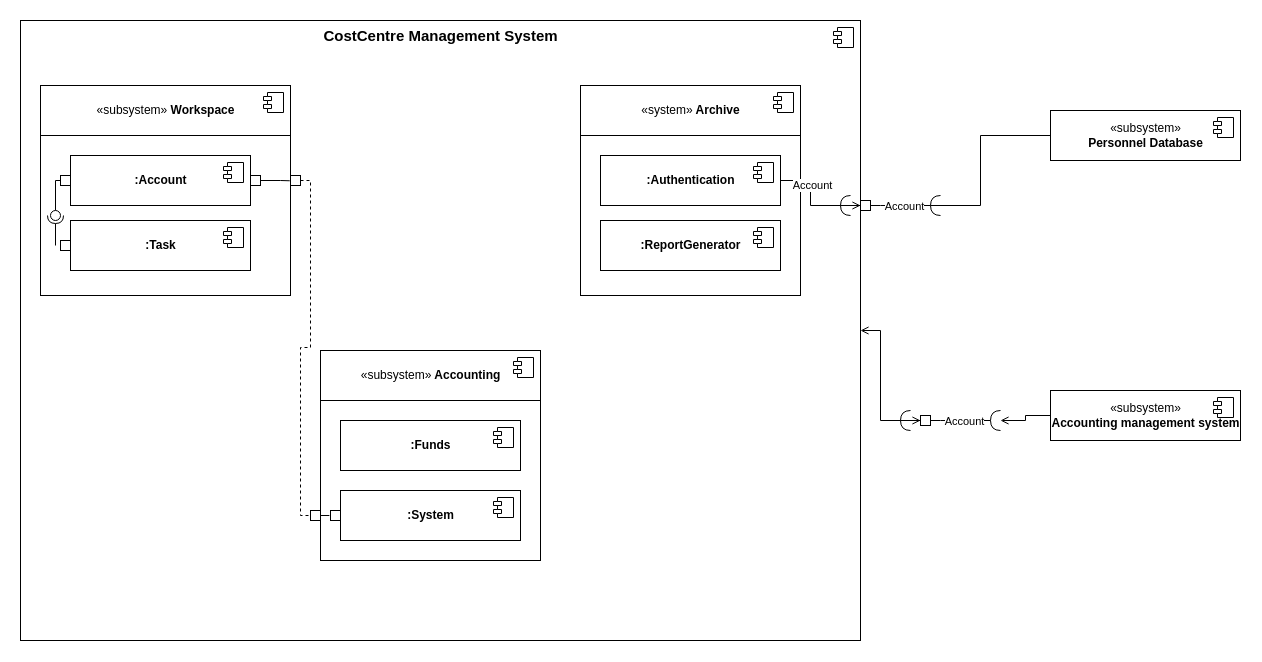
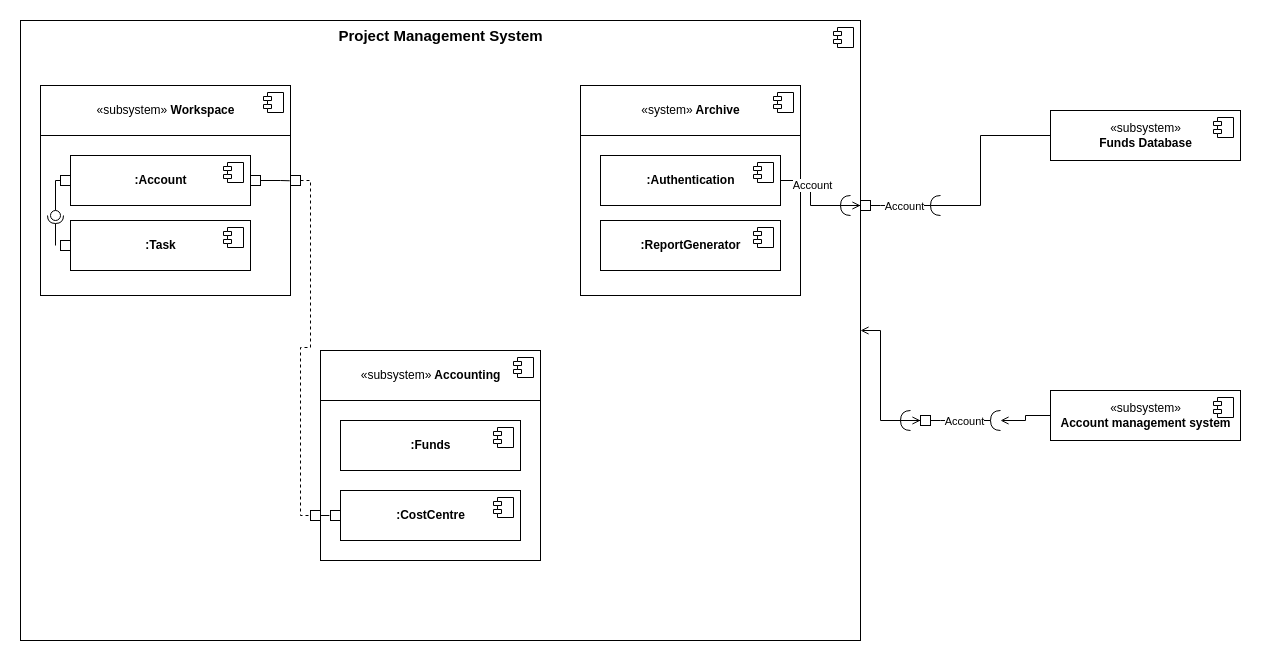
  <mxCell id="0" />
  <mxCell id="1" parent="0" />
- <mxCell id="2" value="&lt;font size=&quot;1&quot;&gt;&lt;b style=&quot;font-size: 15px&quot;&gt;CostCentre Management System&lt;/b&gt;&lt;/font&gt;" style="html=1;dropTarget=0;verticalAlign=top;" vertex="1" parent="1"><mxGeometry x="20" y="20" width="840" height="620" as="geometry" /></mxCell>
+ <mxCell id="2" value="&lt;font size=&quot;1&quot;&gt;&lt;b style=&quot;font-size: 15px&quot;&gt;Project Management System&lt;/b&gt;&lt;/font&gt;" style="html=1;dropTarget=0;verticalAlign=top;" vertex="1" parent="1"><mxGeometry x="20" y="20" width="840" height="620" as="geometry" /></mxCell>
  <mxCell id="3" value="" style="shape=module;jettyWidth=8;jettyHeight=4;" vertex="1" parent="2"><mxGeometry x="1" width="20" height="20" relative="1" as="geometry"><mxPoint x="-27" y="7" as="offset" /></mxGeometry></mxCell>
  <mxCell id="4" value="«system»&lt;b&gt; Archive&lt;/b&gt;" style="html=1;dropTarget=0;" vertex="1" parent="1"><mxGeometry x="580" y="85" width="220" height="50" as="geometry" /></mxCell>
  <mxCell id="5" value="" style="shape=module;jettyWidth=8;jettyHeight=4;" vertex="1" parent="4"><mxGeometry x="1" width="20" height="20" relative="1" as="geometry"><mxPoint x="-27" y="7" as="offset" /></mxGeometry></mxCell>
  <mxCell id="6" value="" style="whiteSpace=wrap;html=1;" vertex="1" parent="1"><mxGeometry x="580" y="135" width="220" height="160" as="geometry" /></mxCell>
  <mxCell id="7" style="edgeStyle=orthogonalEdgeStyle;rounded=0;orthogonalLoop=1;jettySize=auto;html=1;entryX=0;entryY=0.5;entryDx=0;entryDy=0;endArrow=open;endFill=0;startArrow=none;" edge="1" parent="1" source="33" target="30"><mxGeometry relative="1" as="geometry"><Array as="points" /></mxGeometry></mxCell>
  <mxCell id="8" value="&lt;b&gt;:Authentication&lt;/b&gt;&lt;br&gt;&lt;b&gt;&lt;/b&gt;" style="html=1;dropTarget=0;" vertex="1" parent="1"><mxGeometry x="600" y="155" width="180" height="50" as="geometry" /></mxCell>
  <mxCell id="9" value="" style="shape=module;jettyWidth=8;jettyHeight=4;" vertex="1" parent="8"><mxGeometry x="1" width="20" height="20" relative="1" as="geometry"><mxPoint x="-27" y="7" as="offset" /></mxGeometry></mxCell>
  <mxCell id="10" value="&lt;b&gt;:ReportGenerator&lt;/b&gt;" style="html=1;dropTarget=0;" vertex="1" parent="1"><mxGeometry x="600" y="220" width="180" height="50" as="geometry" /></mxCell>
  <mxCell id="11" value="" style="shape=module;jettyWidth=8;jettyHeight=4;" vertex="1" parent="10"><mxGeometry x="1" width="20" height="20" relative="1" as="geometry"><mxPoint x="-27" y="7" as="offset" /></mxGeometry></mxCell>
  <mxCell id="12" value="«subsystem»&lt;b&gt; Workspace&lt;/b&gt;" style="html=1;dropTarget=0;" vertex="1" parent="1"><mxGeometry x="40" y="85" width="250" height="50" as="geometry" /></mxCell>
  <mxCell id="13" value="" style="shape=module;jettyWidth=8;jettyHeight=4;" vertex="1" parent="12"><mxGeometry x="1" width="20" height="20" relative="1" as="geometry"><mxPoint x="-27" y="7" as="offset" /></mxGeometry></mxCell>
  <mxCell id="14" value="" style="whiteSpace=wrap;html=1;" vertex="1" parent="1"><mxGeometry x="40" y="135" width="250" height="160" as="geometry" /></mxCell>
  <mxCell id="15" value="&lt;b&gt;:Account&lt;/b&gt;" style="html=1;dropTarget=0;" vertex="1" parent="1"><mxGeometry x="70" y="155" width="180" height="50" as="geometry" /></mxCell>
  <mxCell id="16" value="" style="shape=module;jettyWidth=8;jettyHeight=4;" vertex="1" parent="15"><mxGeometry x="1" width="20" height="20" relative="1" as="geometry"><mxPoint x="-27" y="7" as="offset" /></mxGeometry></mxCell>
  <mxCell id="17" value="&lt;b&gt;:Task&lt;/b&gt;" style="html=1;dropTarget=0;" vertex="1" parent="1"><mxGeometry x="70" y="220" width="180" height="50" as="geometry" /></mxCell>
  <mxCell id="18" value="" style="shape=module;jettyWidth=8;jettyHeight=4;" vertex="1" parent="17"><mxGeometry x="1" width="20" height="20" relative="1" as="geometry"><mxPoint x="-27" y="7" as="offset" /></mxGeometry></mxCell>
  <mxCell id="19" value="«subsystem»&lt;b&gt; Accounting&lt;/b&gt;" style="html=1;dropTarget=0;" vertex="1" parent="1"><mxGeometry x="320" y="350" width="220" height="50" as="geometry" /></mxCell>
  <mxCell id="20" value="" style="shape=module;jettyWidth=8;jettyHeight=4;" vertex="1" parent="19"><mxGeometry x="1" width="20" height="20" relative="1" as="geometry"><mxPoint x="-27" y="7" as="offset" /></mxGeometry></mxCell>
  <mxCell id="21" value="" style="whiteSpace=wrap;html=1;" vertex="1" parent="1"><mxGeometry x="320" y="400" width="220" height="160" as="geometry" /></mxCell>
  <mxCell id="22" value="&lt;b&gt;:Funds&lt;/b&gt;" style="html=1;dropTarget=0;" vertex="1" parent="1"><mxGeometry x="340" y="420" width="180" height="50" as="geometry" /></mxCell>
  <mxCell id="23" value="" style="shape=module;jettyWidth=8;jettyHeight=4;" vertex="1" parent="22"><mxGeometry x="1" width="20" height="20" relative="1" as="geometry"><mxPoint x="-27" y="7" as="offset" /></mxGeometry></mxCell>
- <mxCell id="24" value="&lt;b&gt;:System&lt;/b&gt;" style="html=1;dropTarget=0;" vertex="1" parent="1"><mxGeometry x="340" y="490" width="180" height="50" as="geometry" /></mxCell>
+ <mxCell id="24" value="&lt;b&gt;:CostCentre&lt;/b&gt;" style="html=1;dropTarget=0;" vertex="1" parent="1"><mxGeometry x="340" y="490" width="180" height="50" as="geometry" /></mxCell>
  <mxCell id="25" value="" style="shape=module;jettyWidth=8;jettyHeight=4;" vertex="1" parent="24"><mxGeometry x="1" width="20" height="20" relative="1" as="geometry"><mxPoint x="-27" y="7" as="offset" /></mxGeometry></mxCell>
- <mxCell id="26" value="&lt;div&gt;«subsystem»&lt;b&gt;&lt;br&gt;&lt;/b&gt;&lt;/div&gt;&lt;div&gt;&lt;b&gt;Personnel Database&lt;/b&gt;&lt;/div&gt;" style="html=1;dropTarget=0;" vertex="1" parent="1"><mxGeometry x="1050" y="110" width="190" height="50" as="geometry" /></mxCell>
+ <mxCell id="26" value="&lt;div&gt;«subsystem»&lt;b&gt;&lt;br&gt;&lt;/b&gt;&lt;/div&gt;&lt;div&gt;&lt;b&gt;Funds Database&lt;/b&gt;&lt;/div&gt;" style="html=1;dropTarget=0;" vertex="1" parent="1"><mxGeometry x="1050" y="110" width="190" height="50" as="geometry" /></mxCell>
  <mxCell id="27" value="" style="shape=module;jettyWidth=8;jettyHeight=4;" vertex="1" parent="26"><mxGeometry x="1" width="20" height="20" relative="1" as="geometry"><mxPoint x="-27" y="7" as="offset" /></mxGeometry></mxCell>
  <mxCell id="28" value="" style="shape=requiredInterface;html=1;verticalLabelPosition=bottom;direction=west;" vertex="1" parent="1"><mxGeometry x="930" y="195" width="10" height="20" as="geometry" /></mxCell>
  <mxCell id="29" value="" style="edgeStyle=orthogonalEdgeStyle;rounded=0;orthogonalLoop=1;jettySize=auto;html=1;entryX=1;entryY=0.5;entryDx=0;entryDy=0;endArrow=none;entryPerimeter=0;" edge="1" parent="1" source="26" target="28"><mxGeometry relative="1" as="geometry"><mxPoint x="1050" y="135" as="sourcePoint" /><mxPoint x="860" y="210" as="targetPoint" /><Array as="points"><mxPoint x="980" y="135" /><mxPoint x="980" y="205" /></Array></mxGeometry></mxCell>
  <mxCell id="30" value="" style="rounded=0;whiteSpace=wrap;html=1;align=right;" vertex="1" parent="1"><mxGeometry x="860" y="200" width="10" height="10" as="geometry" /></mxCell>
  <mxCell id="31" value="" style="edgeStyle=orthogonalEdgeStyle;rounded=0;orthogonalLoop=1;jettySize=auto;html=1;entryX=1;entryY=0.5;entryDx=0;entryDy=0;startArrow=none;endArrow=none;endFill=0;" edge="1" parent="1" source="28" target="30"><mxGeometry relative="1" as="geometry"><mxPoint x="930" y="210" as="sourcePoint" /><mxPoint x="860" y="210" as="targetPoint" /><Array as="points"><mxPoint x="880" y="205" /><mxPoint x="880" y="205" /></Array></mxGeometry></mxCell>
  <mxCell id="32" value="Account" style="edgeLabel;html=1;align=center;verticalAlign=middle;resizable=0;points=[];" vertex="1" connectable="0" parent="31"><mxGeometry x="-0.085" relative="1" as="geometry"><mxPoint as="offset" /></mxGeometry></mxCell>
  <mxCell id="33" value="" style="shape=requiredInterface;html=1;verticalLabelPosition=bottom;direction=west;" vertex="1" parent="1"><mxGeometry x="840" y="195" width="10" height="20" as="geometry" /></mxCell>
  <mxCell id="34" value="" style="edgeStyle=orthogonalEdgeStyle;rounded=0;orthogonalLoop=1;jettySize=auto;html=1;entryX=1;entryY=0.5;entryDx=0;entryDy=0;endArrow=none;endFill=0;exitX=1;exitY=0.5;exitDx=0;exitDy=0;entryPerimeter=0;" edge="1" parent="1" source="8" target="33"><mxGeometry relative="1" as="geometry"><mxPoint x="780" y="205" as="sourcePoint" /><mxPoint x="860" y="205" as="targetPoint" /><Array as="points" /></mxGeometry></mxCell>
  <mxCell id="35" value="Account" style="edgeLabel;html=1;align=center;verticalAlign=middle;resizable=0;points=[];" vertex="1" connectable="0" parent="34"><mxGeometry x="-0.209" y="1" relative="1" as="geometry"><mxPoint as="offset" /></mxGeometry></mxCell>
  <mxCell id="36" style="edgeStyle=orthogonalEdgeStyle;rounded=0;orthogonalLoop=1;jettySize=auto;html=1;entryX=0;entryY=0.5;entryDx=0;entryDy=0;entryPerimeter=0;endArrow=open;endFill=0;" edge="1" parent="1" source="37" target="40"><mxGeometry relative="1" as="geometry" /></mxCell>
- <mxCell id="37" value="&lt;div&gt;«subsystem»&lt;b&gt;&lt;br&gt;&lt;/b&gt;&lt;/div&gt;&lt;div&gt;&lt;b&gt;Accounting management system&lt;/b&gt;&lt;/div&gt;" style="html=1;dropTarget=0;" vertex="1" parent="1"><mxGeometry x="1050" y="390" width="190" height="50" as="geometry" /></mxCell>
+ <mxCell id="37" value="&lt;div&gt;«subsystem»&lt;b&gt;&lt;br&gt;&lt;/b&gt;&lt;/div&gt;&lt;div&gt;&lt;b&gt;Account management system&lt;/b&gt;&lt;/div&gt;" style="html=1;dropTarget=0;" vertex="1" parent="1"><mxGeometry x="1050" y="390" width="190" height="50" as="geometry" /></mxCell>
  <mxCell id="38" value="" style="shape=module;jettyWidth=8;jettyHeight=4;" vertex="1" parent="37"><mxGeometry x="1" width="20" height="20" relative="1" as="geometry"><mxPoint x="-27" y="7" as="offset" /></mxGeometry></mxCell>
  <mxCell id="39" style="edgeStyle=orthogonalEdgeStyle;rounded=0;orthogonalLoop=1;jettySize=auto;html=1;entryX=0;entryY=0.5;entryDx=0;entryDy=0;endArrow=open;endFill=0;startArrow=none;" edge="1" source="45" target="41" parent="1"><mxGeometry relative="1" as="geometry"><Array as="points" /></mxGeometry></mxCell>
  <mxCell id="40" value="" style="shape=requiredInterface;html=1;verticalLabelPosition=bottom;direction=west;" vertex="1" parent="1"><mxGeometry x="990" y="410" width="10" height="20" as="geometry" /></mxCell>
  <mxCell id="41" value="" style="rounded=0;whiteSpace=wrap;html=1;align=right;" vertex="1" parent="1"><mxGeometry x="920" y="415" width="10" height="10" as="geometry" /></mxCell>
  <mxCell id="42" value="" style="edgeStyle=orthogonalEdgeStyle;rounded=0;orthogonalLoop=1;jettySize=auto;html=1;entryX=1;entryY=0.5;entryDx=0;entryDy=0;startArrow=none;endArrow=none;endFill=0;" edge="1" source="40" target="41" parent="1"><mxGeometry relative="1" as="geometry"><mxPoint x="990" y="425" as="sourcePoint" /><mxPoint x="920" y="425" as="targetPoint" /><Array as="points"><mxPoint x="940" y="420" /><mxPoint x="940" y="420" /></Array></mxGeometry></mxCell>
  <mxCell id="43" value="Account" style="edgeLabel;html=1;align=center;verticalAlign=middle;resizable=0;points=[];" vertex="1" connectable="0" parent="42"><mxGeometry x="-0.085" relative="1" as="geometry"><mxPoint as="offset" /></mxGeometry></mxCell>
  <mxCell id="44" style="edgeStyle=orthogonalEdgeStyle;rounded=0;orthogonalLoop=1;jettySize=auto;html=1;endArrow=open;endFill=0;" edge="1" parent="1" source="45" target="2"><mxGeometry relative="1" as="geometry" /></mxCell>
  <mxCell id="45" value="" style="shape=requiredInterface;html=1;verticalLabelPosition=bottom;direction=west;" vertex="1" parent="1"><mxGeometry x="900" y="410" width="10" height="20" as="geometry" /></mxCell>
  <mxCell id="46" style="edgeStyle=orthogonalEdgeStyle;rounded=0;orthogonalLoop=1;jettySize=auto;html=1;entryX=0.997;entryY=0.283;entryDx=0;entryDy=0;entryPerimeter=0;endArrow=none;endFill=0;" edge="1" parent="1" source="47" target="14"><mxGeometry relative="1" as="geometry"><mxPoint x="280" y="180" as="targetPoint" /><Array as="points"><mxPoint x="280" y="180" /><mxPoint x="280" y="180" /></Array></mxGeometry></mxCell>
  <mxCell id="47" value="" style="rounded=0;whiteSpace=wrap;html=1;align=right;" vertex="1" parent="1"><mxGeometry x="250" y="175" width="10" height="10" as="geometry" /></mxCell>
  <mxCell id="48" value="" style="rounded=0;whiteSpace=wrap;html=1;align=right;" vertex="1" parent="1"><mxGeometry x="290" y="175" width="10" height="10" as="geometry" /></mxCell>
  <mxCell id="49" value="" style="rounded=0;whiteSpace=wrap;html=1;align=right;" vertex="1" parent="1"><mxGeometry x="330" y="510" width="10" height="10" as="geometry" /></mxCell>
  <mxCell id="50" style="edgeStyle=orthogonalEdgeStyle;rounded=0;orthogonalLoop=1;jettySize=auto;html=1;endArrow=none;endFill=0;exitX=1;exitY=0.5;exitDx=0;exitDy=0;entryX=-0.109;entryY=0.574;entryDx=0;entryDy=0;entryPerimeter=0;" edge="1" parent="1" source="51" target="49"><mxGeometry relative="1" as="geometry" /></mxCell>
  <mxCell id="51" value="" style="rounded=0;whiteSpace=wrap;html=1;align=right;" vertex="1" parent="1"><mxGeometry x="310" y="510" width="10" height="10" as="geometry" /></mxCell>
  <mxCell id="52" value="" style="edgeStyle=orthogonalEdgeStyle;rounded=0;orthogonalLoop=1;jettySize=auto;html=1;endArrow=none;endFill=0;entryX=0;entryY=0.5;entryDx=0;entryDy=0;dashed=1;" edge="1" parent="1" source="48" target="51"><mxGeometry relative="1" as="geometry"><mxPoint x="300" y="180.034" as="sourcePoint" /><mxPoint x="317.8" y="516.16" as="targetPoint" /><Array as="points"><mxPoint x="310" y="180" /><mxPoint x="310" y="347" /><mxPoint x="300" y="347" /><mxPoint x="300" y="515" /></Array></mxGeometry></mxCell>
  <mxCell id="53" value="" style="rounded=0;orthogonalLoop=1;jettySize=auto;html=1;endArrow=none;endFill=0;exitX=0;exitY=0.5;exitDx=0;exitDy=0;startArrow=none;" edge="1" target="55" parent="1" source="56"><mxGeometry relative="1" as="geometry"><mxPoint x="280" y="245" as="sourcePoint" /><Array as="points"><mxPoint x="55" y="180" /></Array></mxGeometry></mxCell>
  <mxCell id="54" value="" style="rounded=0;orthogonalLoop=1;jettySize=auto;html=1;endArrow=halfCircle;endFill=0;entryX=0.5;entryY=0.5;entryDx=0;entryDy=0;endSize=6;strokeWidth=1;startArrow=none;" edge="1" target="55" parent="1"><mxGeometry relative="1" as="geometry"><mxPoint x="55" y="245" as="sourcePoint" /><Array as="points" /></mxGeometry></mxCell>
  <mxCell id="55" value="" style="ellipse;whiteSpace=wrap;html=1;fontFamily=Helvetica;fontSize=12;fontColor=#000000;align=center;strokeColor=#000000;fillColor=#ffffff;points=[];aspect=fixed;resizable=0;" vertex="1" parent="1"><mxGeometry x="50" y="210" width="10" height="10" as="geometry" /></mxCell>
  <mxCell id="56" value="" style="rounded=0;whiteSpace=wrap;html=1;align=right;" vertex="1" parent="1"><mxGeometry x="60" y="175" width="10" height="10" as="geometry" /></mxCell>
  <mxCell id="57" value="" style="rounded=0;orthogonalLoop=1;jettySize=auto;html=1;endArrow=none;endFill=0;exitX=0;exitY=0.5;exitDx=0;exitDy=0;" edge="1" parent="1" source="15" target="56"><mxGeometry relative="1" as="geometry"><mxPoint x="70" y="180" as="sourcePoint" /><mxPoint x="55" y="210" as="targetPoint" /><Array as="points" /></mxGeometry></mxCell>
  <mxCell id="58" value="" style="rounded=0;whiteSpace=wrap;html=1;align=right;" vertex="1" parent="1"><mxGeometry x="60" y="240" width="10" height="10" as="geometry" /></mxCell>
  <mxCell id="59" value="" style="rounded=0;orthogonalLoop=1;jettySize=auto;html=1;endArrow=none;endFill=0;endSize=6;strokeWidth=1;" edge="1" parent="1"><mxGeometry relative="1" as="geometry"><mxPoint x="55" y="245" as="sourcePoint" /><mxPoint x="55" y="245" as="targetPoint" /><Array as="points"><mxPoint x="55" y="245" /></Array></mxGeometry></mxCell>
